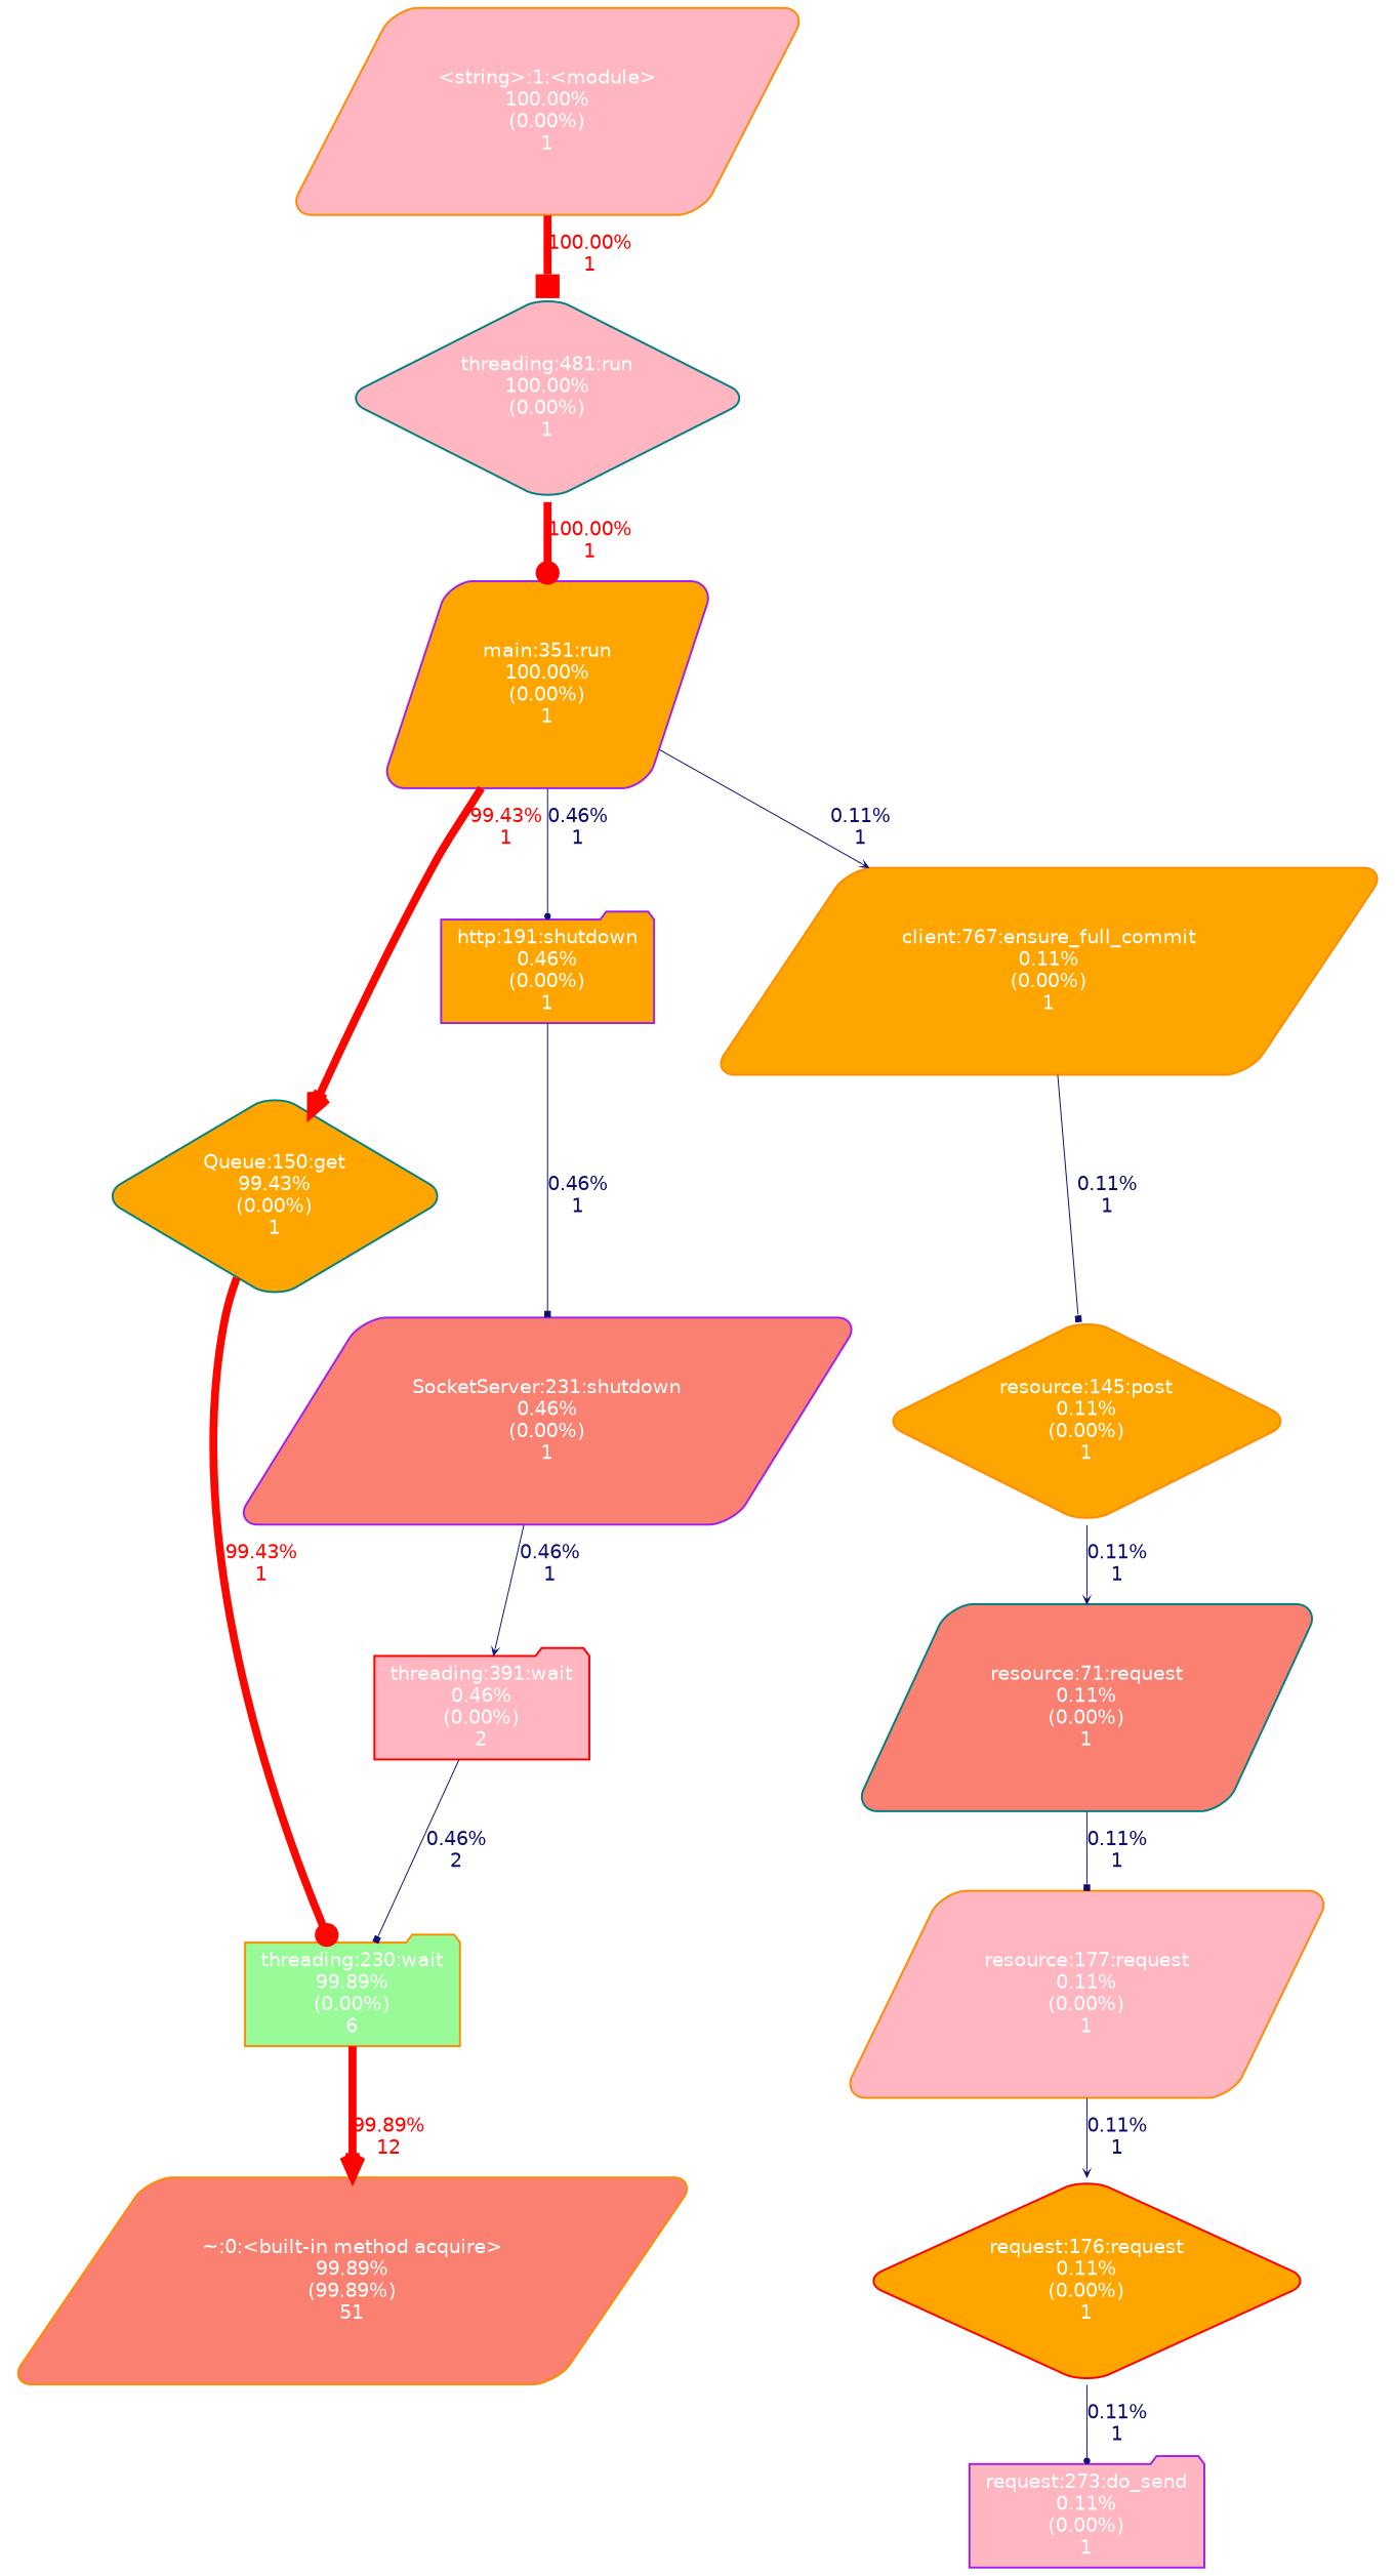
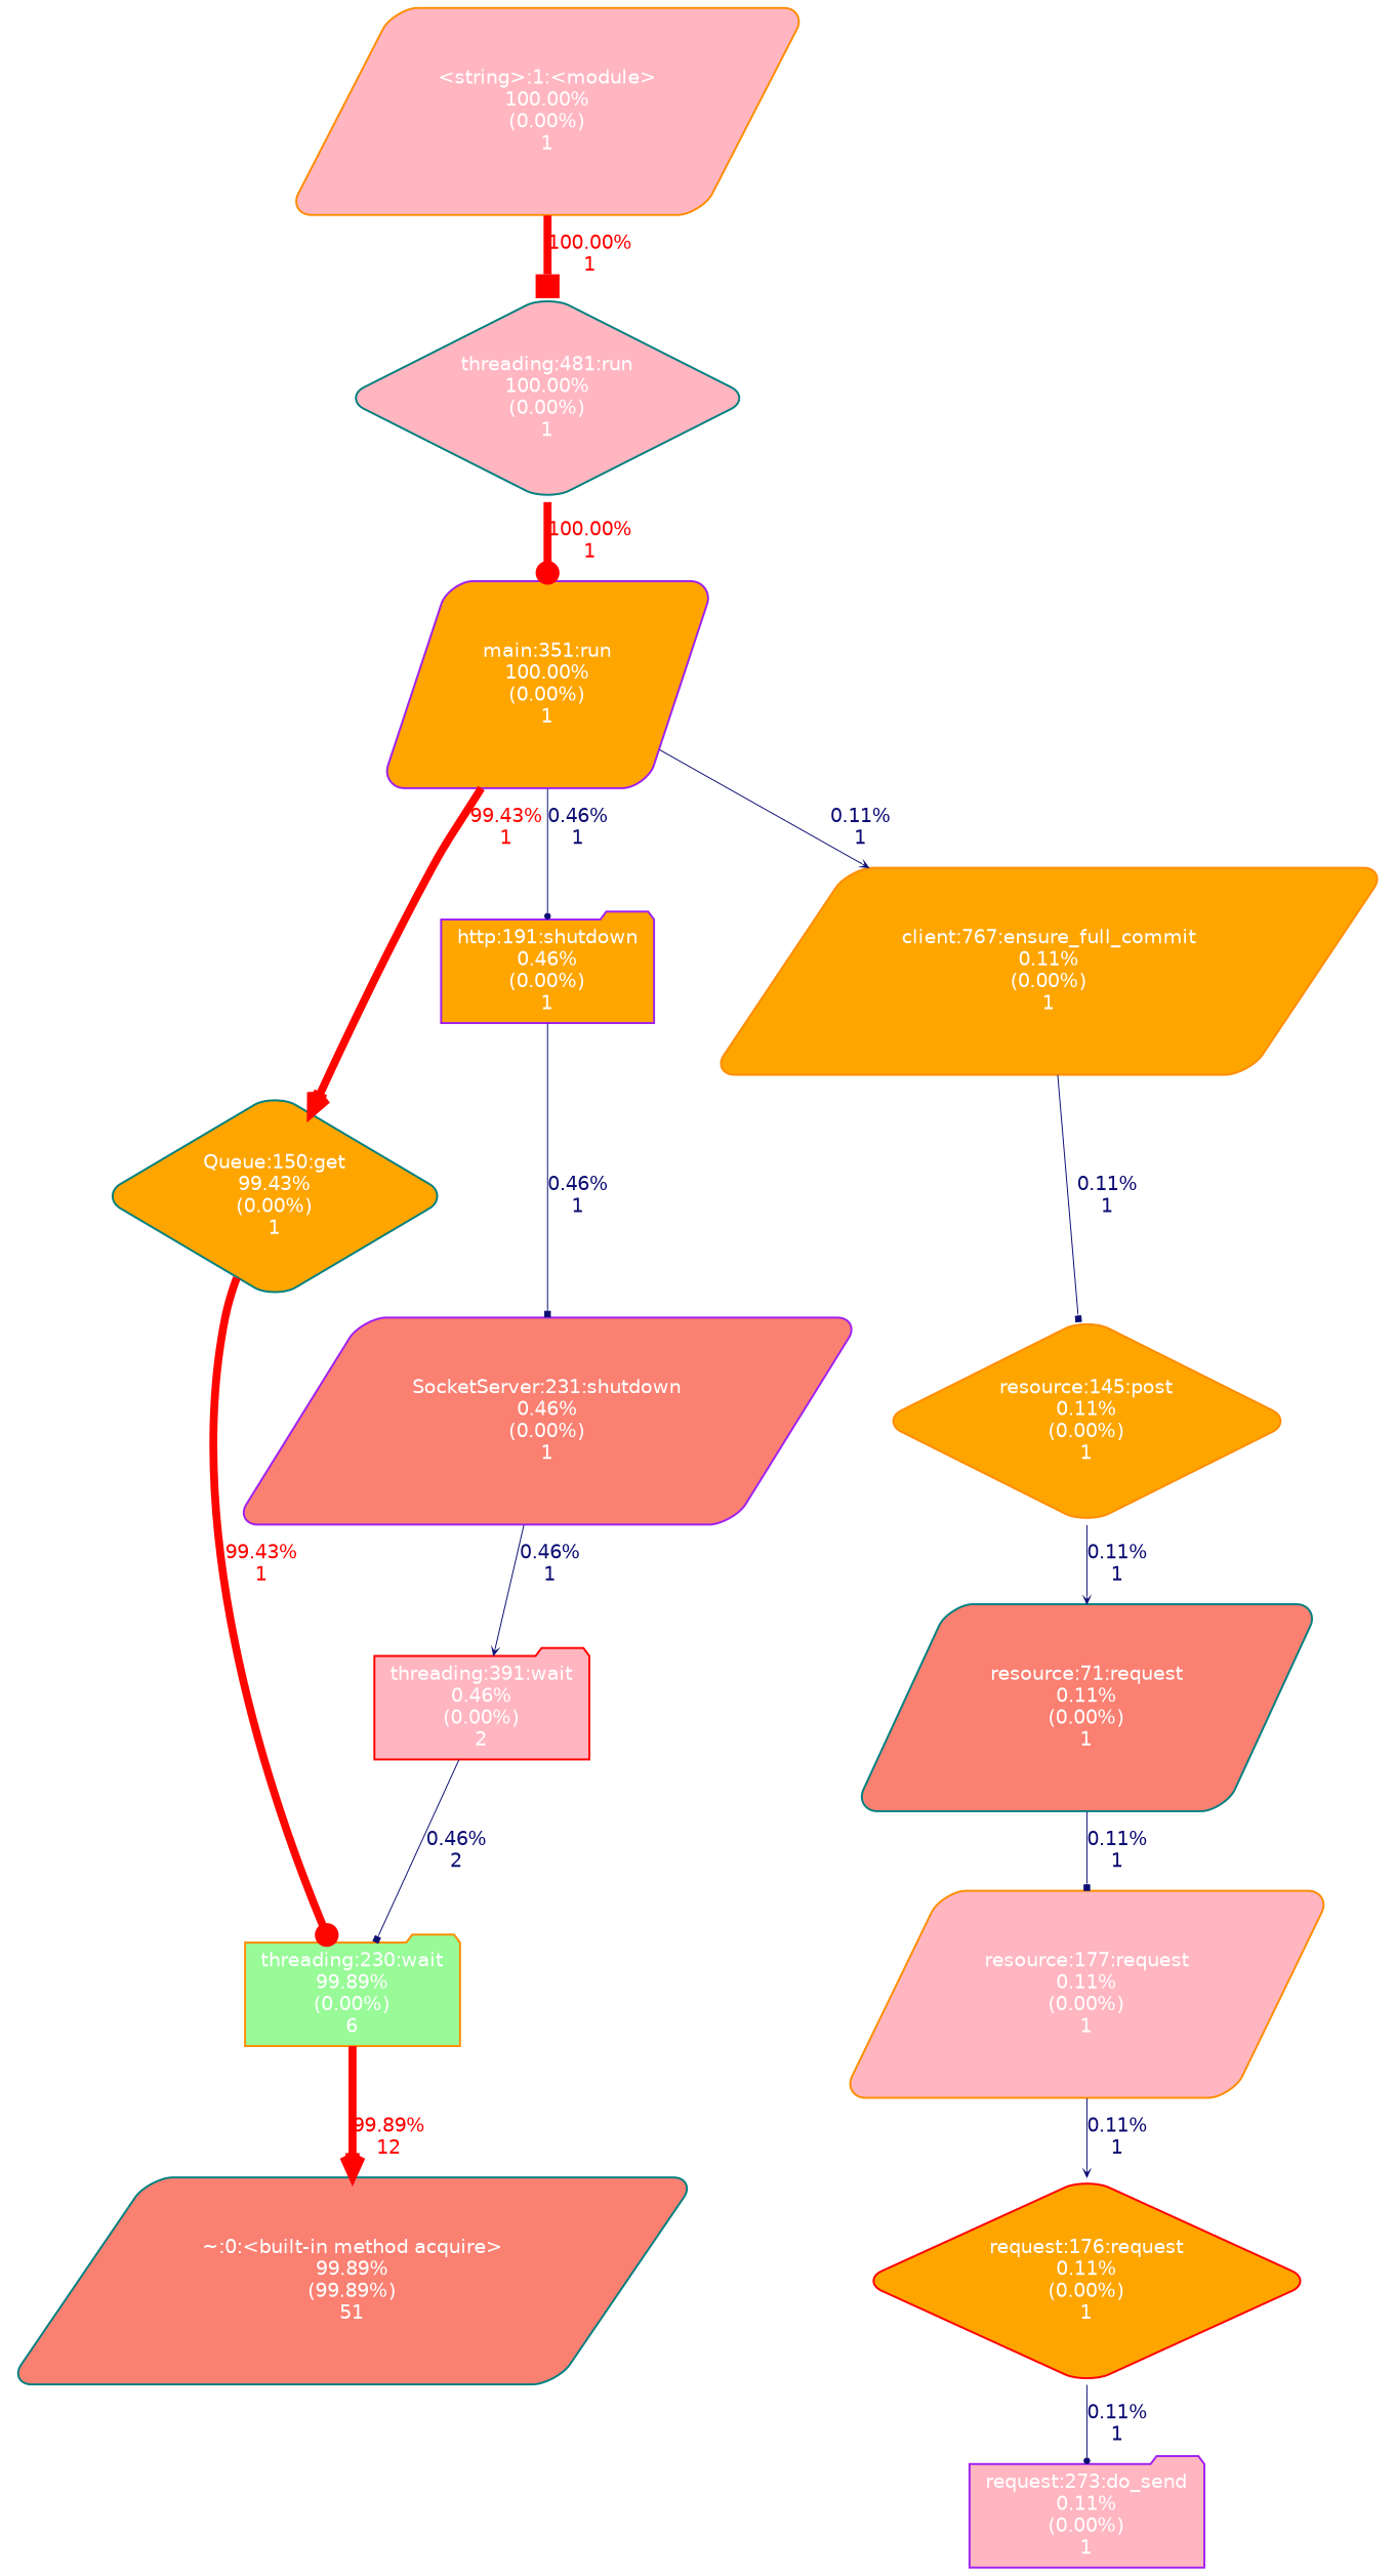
  digraph {
    fontname="DejaVu Sans"
    nodesep=0.125
    ranksep=0.25
    node [color=darkorange fillcolor=orange fontcolor="#ffffff" fontname="DejaVu Sans" fontsize=10.00 shape=parallelogram style="filled,rounded"]
    edge [arrowhead=vee arrowsize=0.35 color="#0d0d73" fontcolor="#0d0d73" fontname="DejaVu Sans" fontsize=10.00 labeldistance=0.50 penwidth=0.50]
    n1 [fillcolor=palegreen height=0 label="threading:230:wait\n99.89%\n(0.00%)\n6" shape=folder width=0]
-   n2 [fillcolor=salmon height=0 label="~:0:<built-in method acquire>\n99.89%\n(99.89%)\n51" width=0]
+   n2 [color=teal fillcolor=salmon height=0 label="~:0:<built-in method acquire>\n99.89%\n(99.89%)\n51" width=0]
    n3 [color=red fillcolor=lightpink height=0 label="threading:391:wait\n0.46%\n(0.00%)\n2" shape=folder width=0]
    n4 [color=teal height=0 label="Queue:150:get\n99.43%\n(0.00%)\n1" shape=diamond width=0]
    n5 [color=purple fillcolor=lightpink height=0 label="request:273:do_send\n0.11%\n(0.00%)\n1" shape=folder width=0]
    n6 [color=red height=0 label="request:176:request\n0.11%\n(0.00%)\n1" shape=diamond width=0]
    n7 [fillcolor=lightpink height=0 label="resource:177:request\n0.11%\n(0.00%)\n1" width=0]
    n8 [color=purple height=0 label="main:351:run\n100.00%\n(0.00%)\n1" width=0]
    n9 [height=0 label="client:767:ensure_full_commit\n0.11%\n(0.00%)\n1" width=0]
    n10 [color=purple height=0 label="http:191:shutdown\n0.46%\n(0.00%)\n1" shape=folder width=0]
    n11 [height=0 label="resource:145:post\n0.11%\n(0.00%)\n1" shape=diamond width=0]
    n12 [color=purple fillcolor=salmon height=0 label="SocketServer:231:shutdown\n0.46%\n(0.00%)\n1" width=0]
    n13 [color=teal fillcolor=salmon height=0 label="resource:71:request\n0.11%\n(0.00%)\n1" width=0]
    n14 [fillcolor=lightpink height=0 label="<string>:1:<module>\n100.00%\n(0.00%)\n1" width=0]
    n15 [color=teal fillcolor=lightpink height=0 label="threading:481:run\n100.00%\n(0.00%)\n1" shape=diamond width=0]
    n1 -> n2 [arrowsize=1.00 color="#ff0100" fontcolor="#ff0100" label="99.89%\n12" labeldistance=4.00 penwidth=4.00]
    n3 -> n1 [arrowhead=box color="#0d0f73" fontcolor="#0d0f73" label="0.46%\n2"]
    n4 -> n1 [arrowhead=dot arrowsize=1.00 color="#fe0600" fontcolor="#fe0600" label="99.43%\n1" labeldistance=3.98 penwidth=3.98]
    n6 -> n5 [arrowhead=dot label="0.11%\n1"]
    n7 -> n6 [label="0.11%\n1"]
    n8 -> n4 [arrowsize=1.00 color="#fe0600" fontcolor="#fe0600" label="99.43%\n1" labeldistance=3.98 penwidth=3.98]
    n8 -> n9 [label="0.11%\n1"]
    n8 -> n10 [arrowhead=dot color="#0d0f73" fontcolor="#0d0f73" label="0.46%\n1"]
    n9 -> n11 [arrowhead=box label="0.11%\n1"]
    n10 -> n12 [arrowhead=box color="#0d0f73" fontcolor="#0d0f73" label="0.46%\n1"]
    n11 -> n13 [label="0.11%\n1"]
    n12 -> n3 [color="#0d0f73" fontcolor="#0d0f73" label="0.46%\n1"]
    n13 -> n7 [arrowhead=box label="0.11%\n1"]
    n14 -> n15 [arrowhead=box arrowsize=1.00 color="#ff0000" fontcolor="#ff0000" label="100.00%\n1" labeldistance=4.00 penwidth=4.00]
    n15 -> n8 [arrowhead=dot arrowsize=1.00 color="#ff0000" fontcolor="#ff0000" label="100.00%\n1" labeldistance=4.00 penwidth=4.00]
  }
